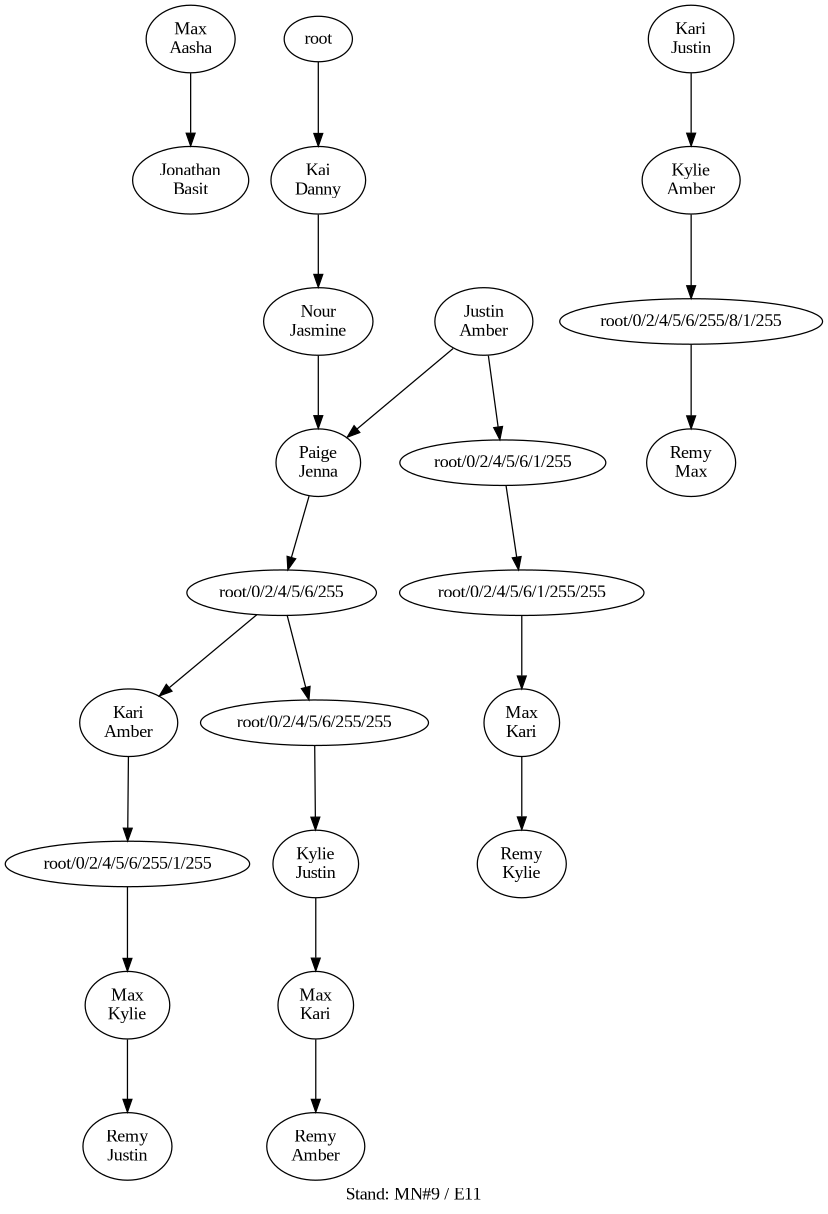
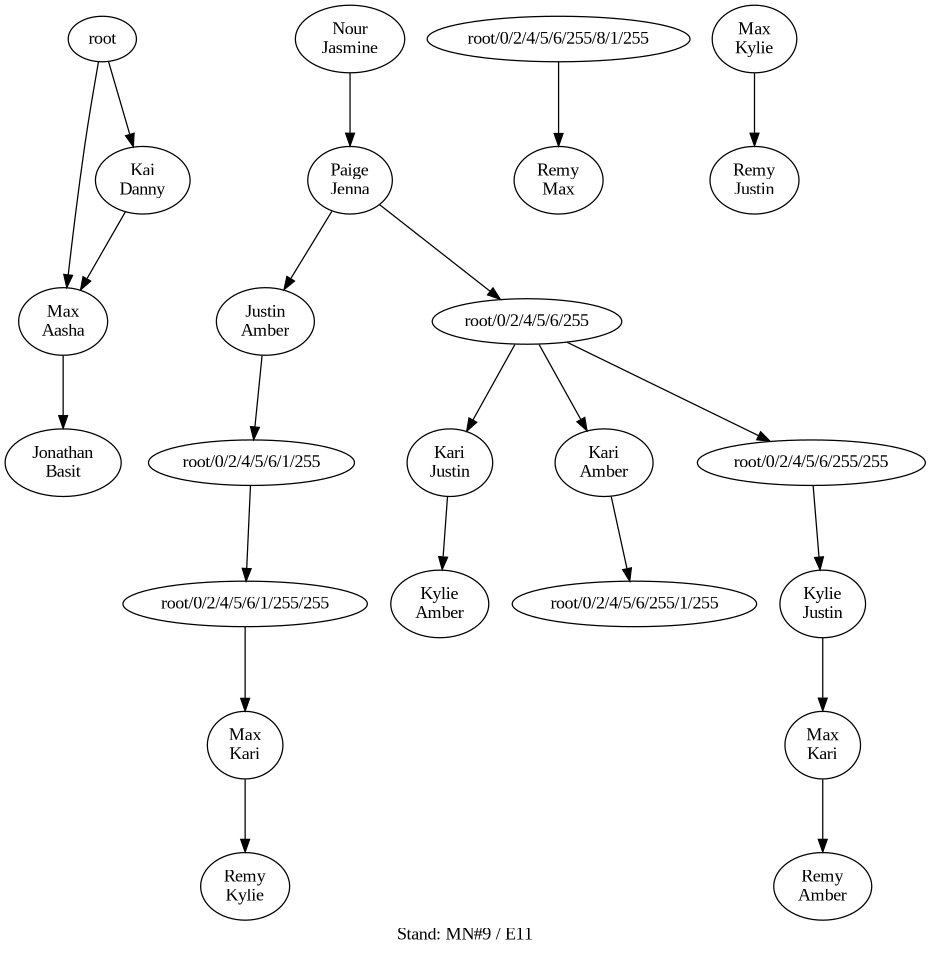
  digraph {
    fontname="Liberation Serif"
    label="Stand: MN#9 / E11"
    labelloc=b
    ranksep=0.8
    node [fontname="Liberation Serif"]
    edge [fontname="Liberation Serif"]
    n1 [label="Max\nAasha"]
    n2 [label="Jonathan\nBasit"]
    root
    n4 [label="Kai\nDanny"]
    n5 [label="Nour\nJasmine"]
    n6 [label="Paige\nJenna"]
    n7 [label="Justin\nAmber"]
    "root/0/2/4/5/6/255"
    "root/0/2/4/5/6/1/255"
    n10 [label="Kari\nJustin"]
    n11 [label="Kari\nAmber"]
    "root/0/2/4/5/6/255/255"
    "root/0/2/4/5/6/1/255/255"
    n14 [label="Max\nKari"]
    n15 [label="Remy\nKylie"]
    n16 [label="Kylie\nAmber"]
    "root/0/2/4/5/6/255/1/255"
    n18 [label="Kylie\nJustin"]
    "root/0/2/4/5/6/255/8/1/255"
    n20 [label="Remy\nMax"]
    n21 [label="Max\nKylie"]
    n22 [label="Remy\nJustin"]
    n23 [label="Max\nKari"]
    n24 [label="Remy\nAmber"]
    n1 -> n2
+   root -> n1
    root -> n4
-   n4 -> n5
+   n4 -> n1
    n5 -> n6
-   n7 -> n6
+   n6 -> n7
    n6 -> "root/0/2/4/5/6/255"
    n7 -> "root/0/2/4/5/6/1/255"
+   "root/0/2/4/5/6/255" -> n10
    "root/0/2/4/5/6/255" -> n11
    "root/0/2/4/5/6/255" -> "root/0/2/4/5/6/255/255"
    "root/0/2/4/5/6/1/255" -> "root/0/2/4/5/6/1/255/255"
    n10 -> n16
    n11 -> "root/0/2/4/5/6/255/1/255"
    "root/0/2/4/5/6/255/255" -> n18
    "root/0/2/4/5/6/1/255/255" -> n14
    n14 -> n15
-   n16 -> "root/0/2/4/5/6/255/8/1/255"
-   "root/0/2/4/5/6/255/1/255" -> n21
    n18 -> n23
    "root/0/2/4/5/6/255/8/1/255" -> n20
    n21 -> n22
    n23 -> n24
  }
